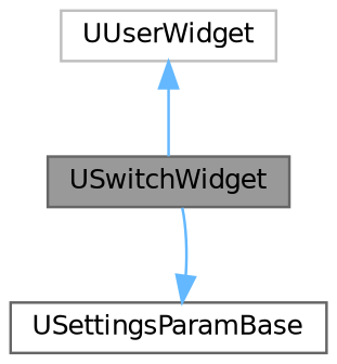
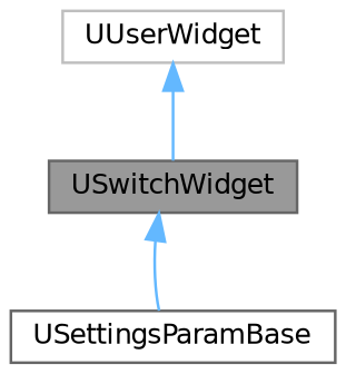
  digraph {
    node [color=gray40 fillcolor=white fontname=Helvetica fontsize=10 shape=box style=filled]
    edge [color=steelblue1 dir=back fontname=Helvetica fontsize=10 labelfontname=Helvetica labelfontsize=10 style=solid]
    n1 [fillcolor=grey60 fontcolor=black height=0.2 label=USwitchWidget width=0.4]
    n2 [height=0.2 label=USettingsParamBase width=0.4]
    n3 [color=grey75 height=0.2 label=UUserWidget width=0.4]
-   n2 -> n1
+   n1 -> n2
    n3 -> n1
  }
